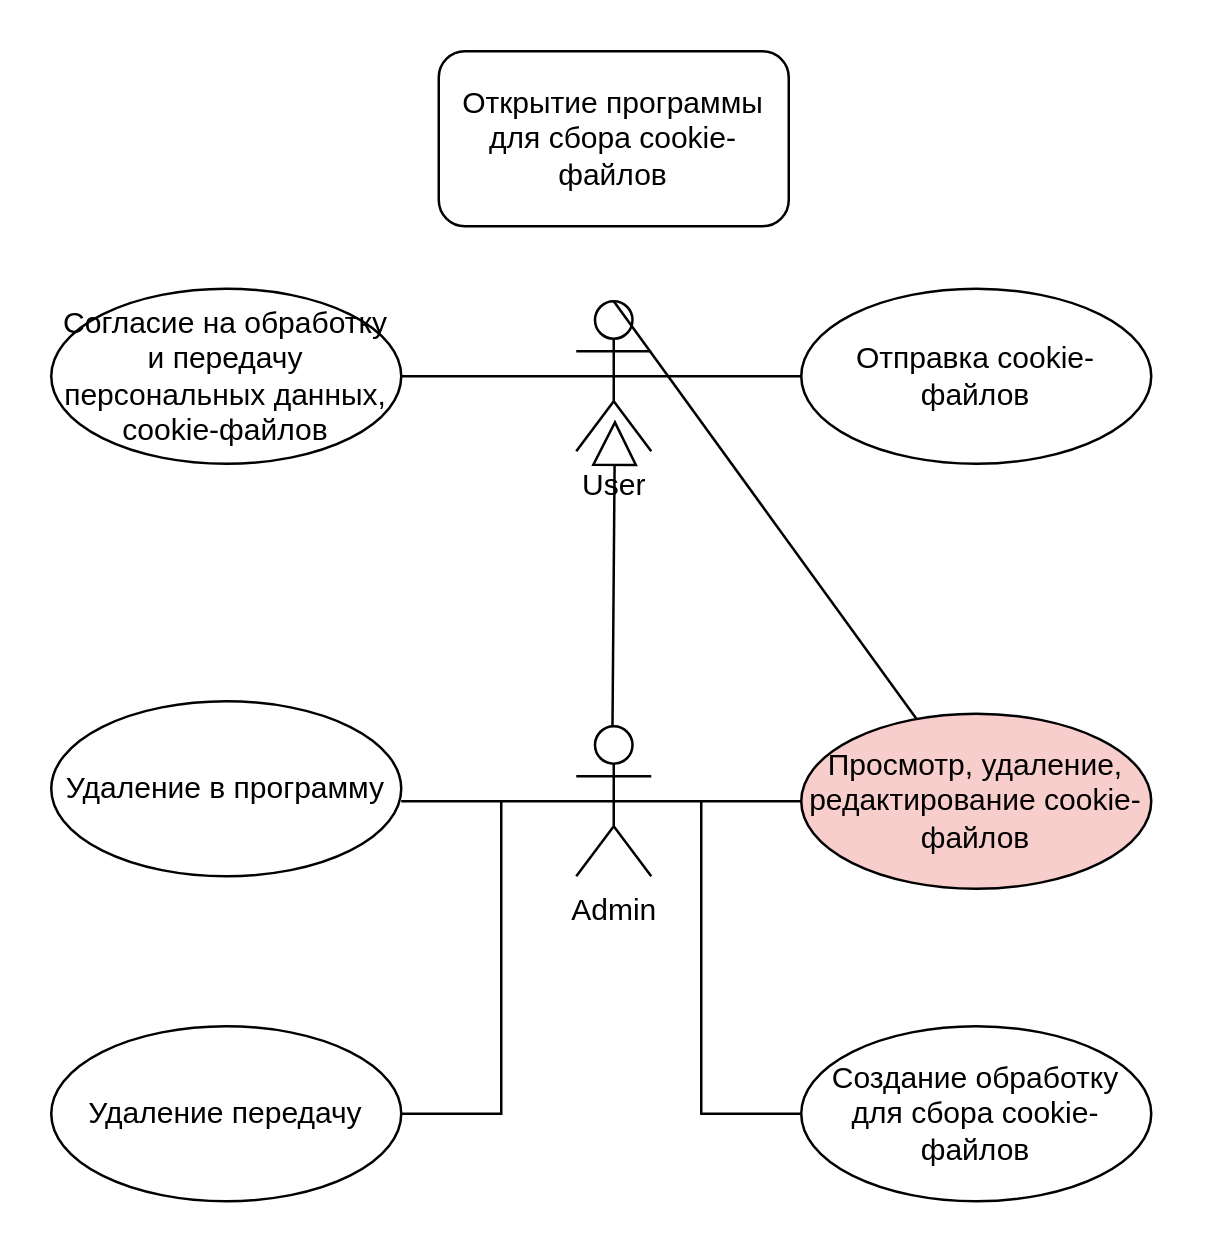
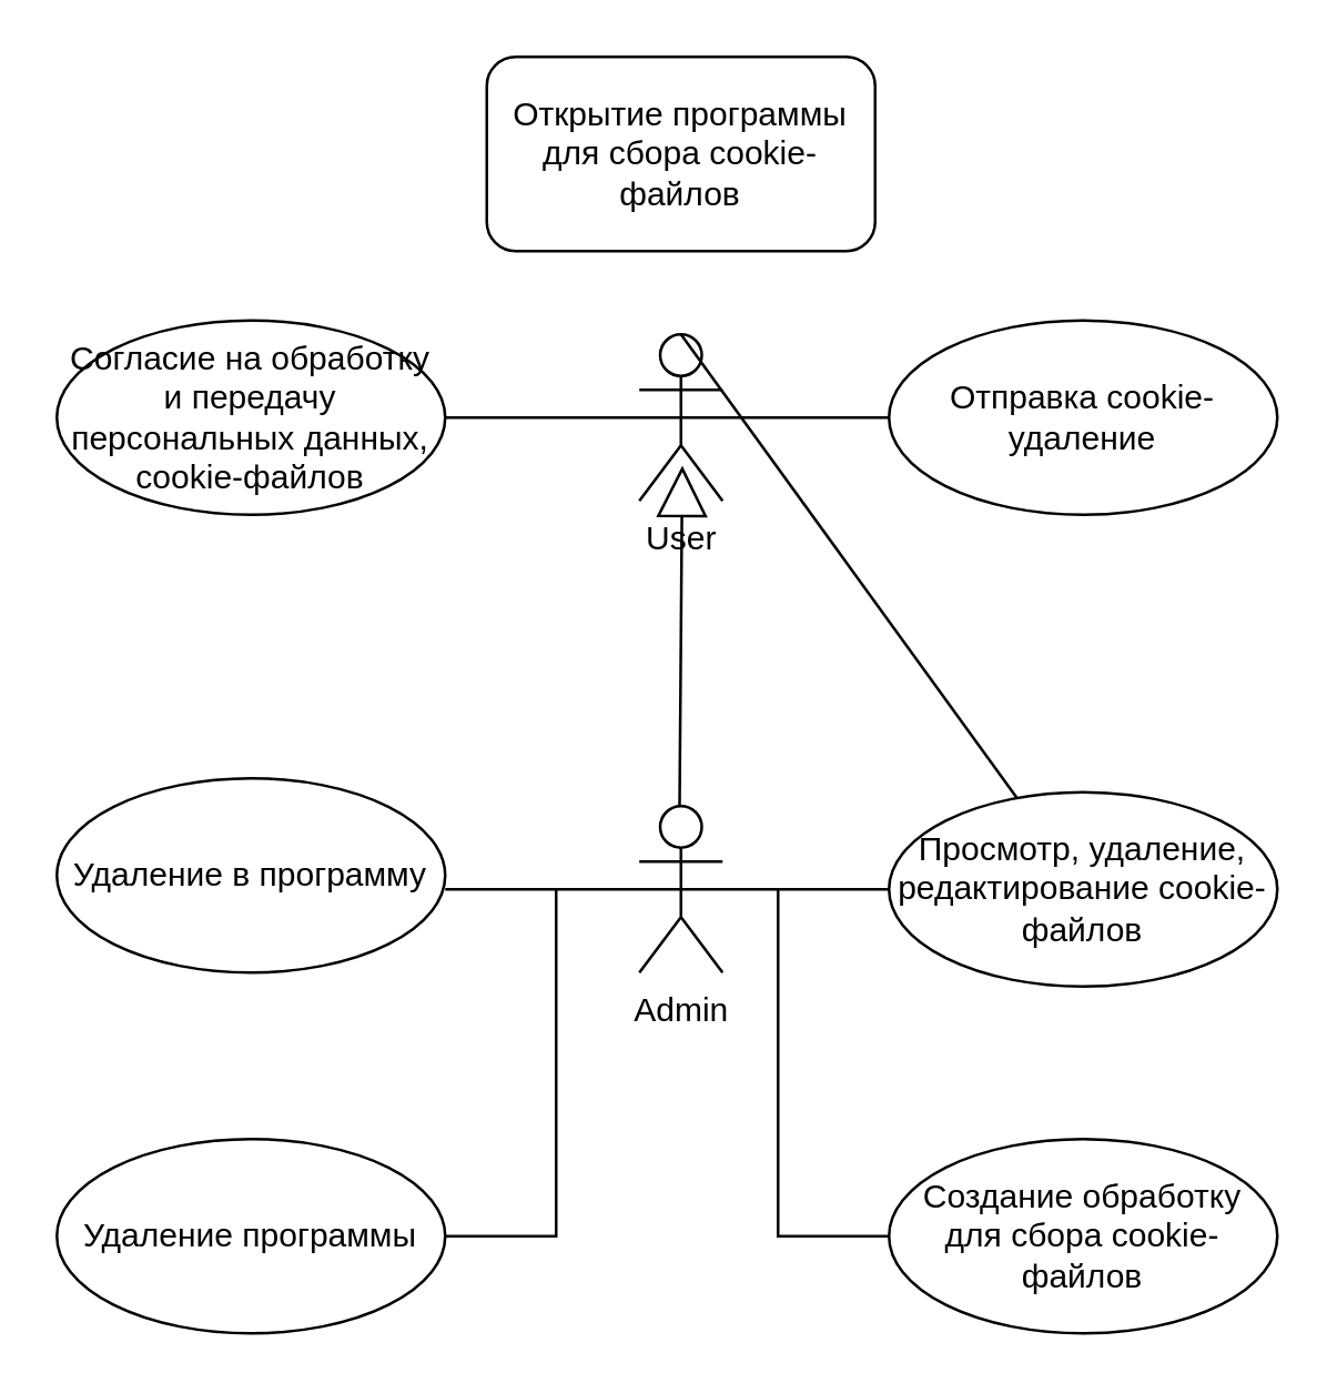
  <mxCell id="0" />
  <mxCell id="1" parent="0" />
  <mxCell id="2" value="Admin" style="shape=umlActor;verticalLabelPosition=bottom;verticalAlign=top;html=1;" vertex="1" parent="1"><mxGeometry x="230" y="290" width="30" height="60" as="geometry" /></mxCell>
  <mxCell id="3" value="User" style="shape=umlActor;verticalLabelPosition=bottom;verticalAlign=top;html=1;" vertex="1" parent="1"><mxGeometry x="230" y="120" width="30" height="60" as="geometry" /></mxCell>
  <mxCell id="4" value="" style="endArrow=block;endSize=16;endFill=0;html=1;rounded=0;entryX=0.533;entryY=0.789;entryDx=0;entryDy=0;entryPerimeter=0;" edge="1" parent="1"><mxGeometry width="160" relative="1" as="geometry"><mxPoint x="244.5" y="290" as="sourcePoint" /><mxPoint x="245.49" y="167.34" as="targetPoint" /></mxGeometry></mxCell>
  <mxCell id="5" value="Согласие на обработку и передачу персональных данных, cookie-файлов" style="ellipse;whiteSpace=wrap;html=1;" vertex="1" parent="1"><mxGeometry x="20" y="115" width="140" height="70" as="geometry" /></mxCell>
- <mxCell id="6" value="Отправка cookie-файлов" style="ellipse;whiteSpace=wrap;html=1;" vertex="1" parent="1"><mxGeometry x="320" y="115" width="140" height="70" as="geometry" /></mxCell>
+ <mxCell id="6" value="Отправка cookie-удаление" style="ellipse;whiteSpace=wrap;html=1;" vertex="1" parent="1"><mxGeometry x="320" y="115" width="140" height="70" as="geometry" /></mxCell>
  <mxCell id="7" value="Удаление в программу" style="ellipse;whiteSpace=wrap;html=1;" vertex="1" parent="1"><mxGeometry x="20" y="280" width="140" height="70" as="geometry" /></mxCell>
- <mxCell id="8" value="Просмотр, удаление, редактирование cookie-файлов" style="ellipse;whiteSpace=wrap;html=1;fillColor=#f8cecc;" vertex="1" parent="1"><mxGeometry x="320" y="285" width="140" height="70" as="geometry" /></mxCell>
+ <mxCell id="8" value="Просмотр, удаление, редактирование cookie-файлов" style="ellipse;whiteSpace=wrap;html=1;" vertex="1" parent="1"><mxGeometry x="320" y="285" width="140" height="70" as="geometry" /></mxCell>
  <mxCell id="9" value="Создание обработку для сбора cookie-файлов" style="ellipse;whiteSpace=wrap;html=1;" vertex="1" parent="1"><mxGeometry x="320" y="410" width="140" height="70" as="geometry" /></mxCell>
- <mxCell id="10" value="Удаление передачу" style="ellipse;whiteSpace=wrap;html=1;" vertex="1" parent="1"><mxGeometry x="20" y="410" width="140" height="70" as="geometry" /></mxCell>
+ <mxCell id="10" value="Удаление программы" style="ellipse;whiteSpace=wrap;html=1;" vertex="1" parent="1"><mxGeometry x="20" y="410" width="140" height="70" as="geometry" /></mxCell>
  <mxCell id="11" value="" style="endArrow=none;html=1;rounded=0;exitX=0.5;exitY=0.5;exitDx=0;exitDy=0;exitPerimeter=0;" edge="1" parent="1" source="2"><mxGeometry width="50" height="50" relative="1" as="geometry"><mxPoint x="260" y="370" as="sourcePoint" /><mxPoint x="320" y="320" as="targetPoint" /></mxGeometry></mxCell>
  <mxCell id="12" value="" style="endArrow=none;html=1;rounded=0;entryX=0.5;entryY=0.5;entryDx=0;entryDy=0;entryPerimeter=0;" edge="1" parent="1" target="2"><mxGeometry width="50" height="50" relative="1" as="geometry"><mxPoint x="160" y="320" as="sourcePoint" /><mxPoint x="230.711" y="315" as="targetPoint" /></mxGeometry></mxCell>
  <mxCell id="13" value="" style="endArrow=none;html=1;rounded=0;exitX=1;exitY=0.5;exitDx=0;exitDy=0;" edge="1" parent="1"><mxGeometry width="50" height="50" relative="1" as="geometry"><mxPoint x="160" y="445" as="sourcePoint" /><mxPoint x="200" y="320" as="targetPoint" /><Array as="points"><mxPoint x="200" y="445" /></Array></mxGeometry></mxCell>
  <mxCell id="14" value="" style="endArrow=none;html=1;rounded=0;exitX=0;exitY=0.5;exitDx=0;exitDy=0;" edge="1" parent="1"><mxGeometry width="50" height="50" relative="1" as="geometry"><mxPoint x="320" y="445" as="sourcePoint" /><mxPoint x="280" y="320" as="targetPoint" /><Array as="points"><mxPoint x="280" y="445" /></Array></mxGeometry></mxCell>
  <mxCell id="15" value="" style="endArrow=none;html=1;rounded=0;entryX=0.5;entryY=0.5;entryDx=0;entryDy=0;entryPerimeter=0;" edge="1" parent="1" source="5" target="3"><mxGeometry width="50" height="50" relative="1" as="geometry"><mxPoint x="160" y="200" as="sourcePoint" /><mxPoint x="230.711" y="150" as="targetPoint" /></mxGeometry></mxCell>
  <mxCell id="16" value="" style="endArrow=none;html=1;rounded=0;exitX=0.5;exitY=0.5;exitDx=0;exitDy=0;exitPerimeter=0;" edge="1" parent="1" source="3"><mxGeometry width="50" height="50" relative="1" as="geometry"><mxPoint x="270" y="200" as="sourcePoint" /><mxPoint x="320" y="150" as="targetPoint" /></mxGeometry></mxCell>
  <mxCell id="17" value="" style="endArrow=none;html=1;rounded=0;exitX=0.5;exitY=0;exitDx=0;exitDy=0;exitPerimeter=0;" edge="1" parent="1" source="3" target="8"><mxGeometry width="50" height="50" relative="1" as="geometry"><mxPoint x="244.55" y="100" as="sourcePoint" /><mxPoint x="244.55" y="90" as="targetPoint" /></mxGeometry></mxCell>
  <mxCell id="18" value="Открытие программы для сбора cookie-файлов" style="whiteSpace=wrap;html=1;rounded=1;" vertex="1" parent="1"><mxGeometry x="175" y="20" width="140" height="70" as="geometry" /></mxCell>
